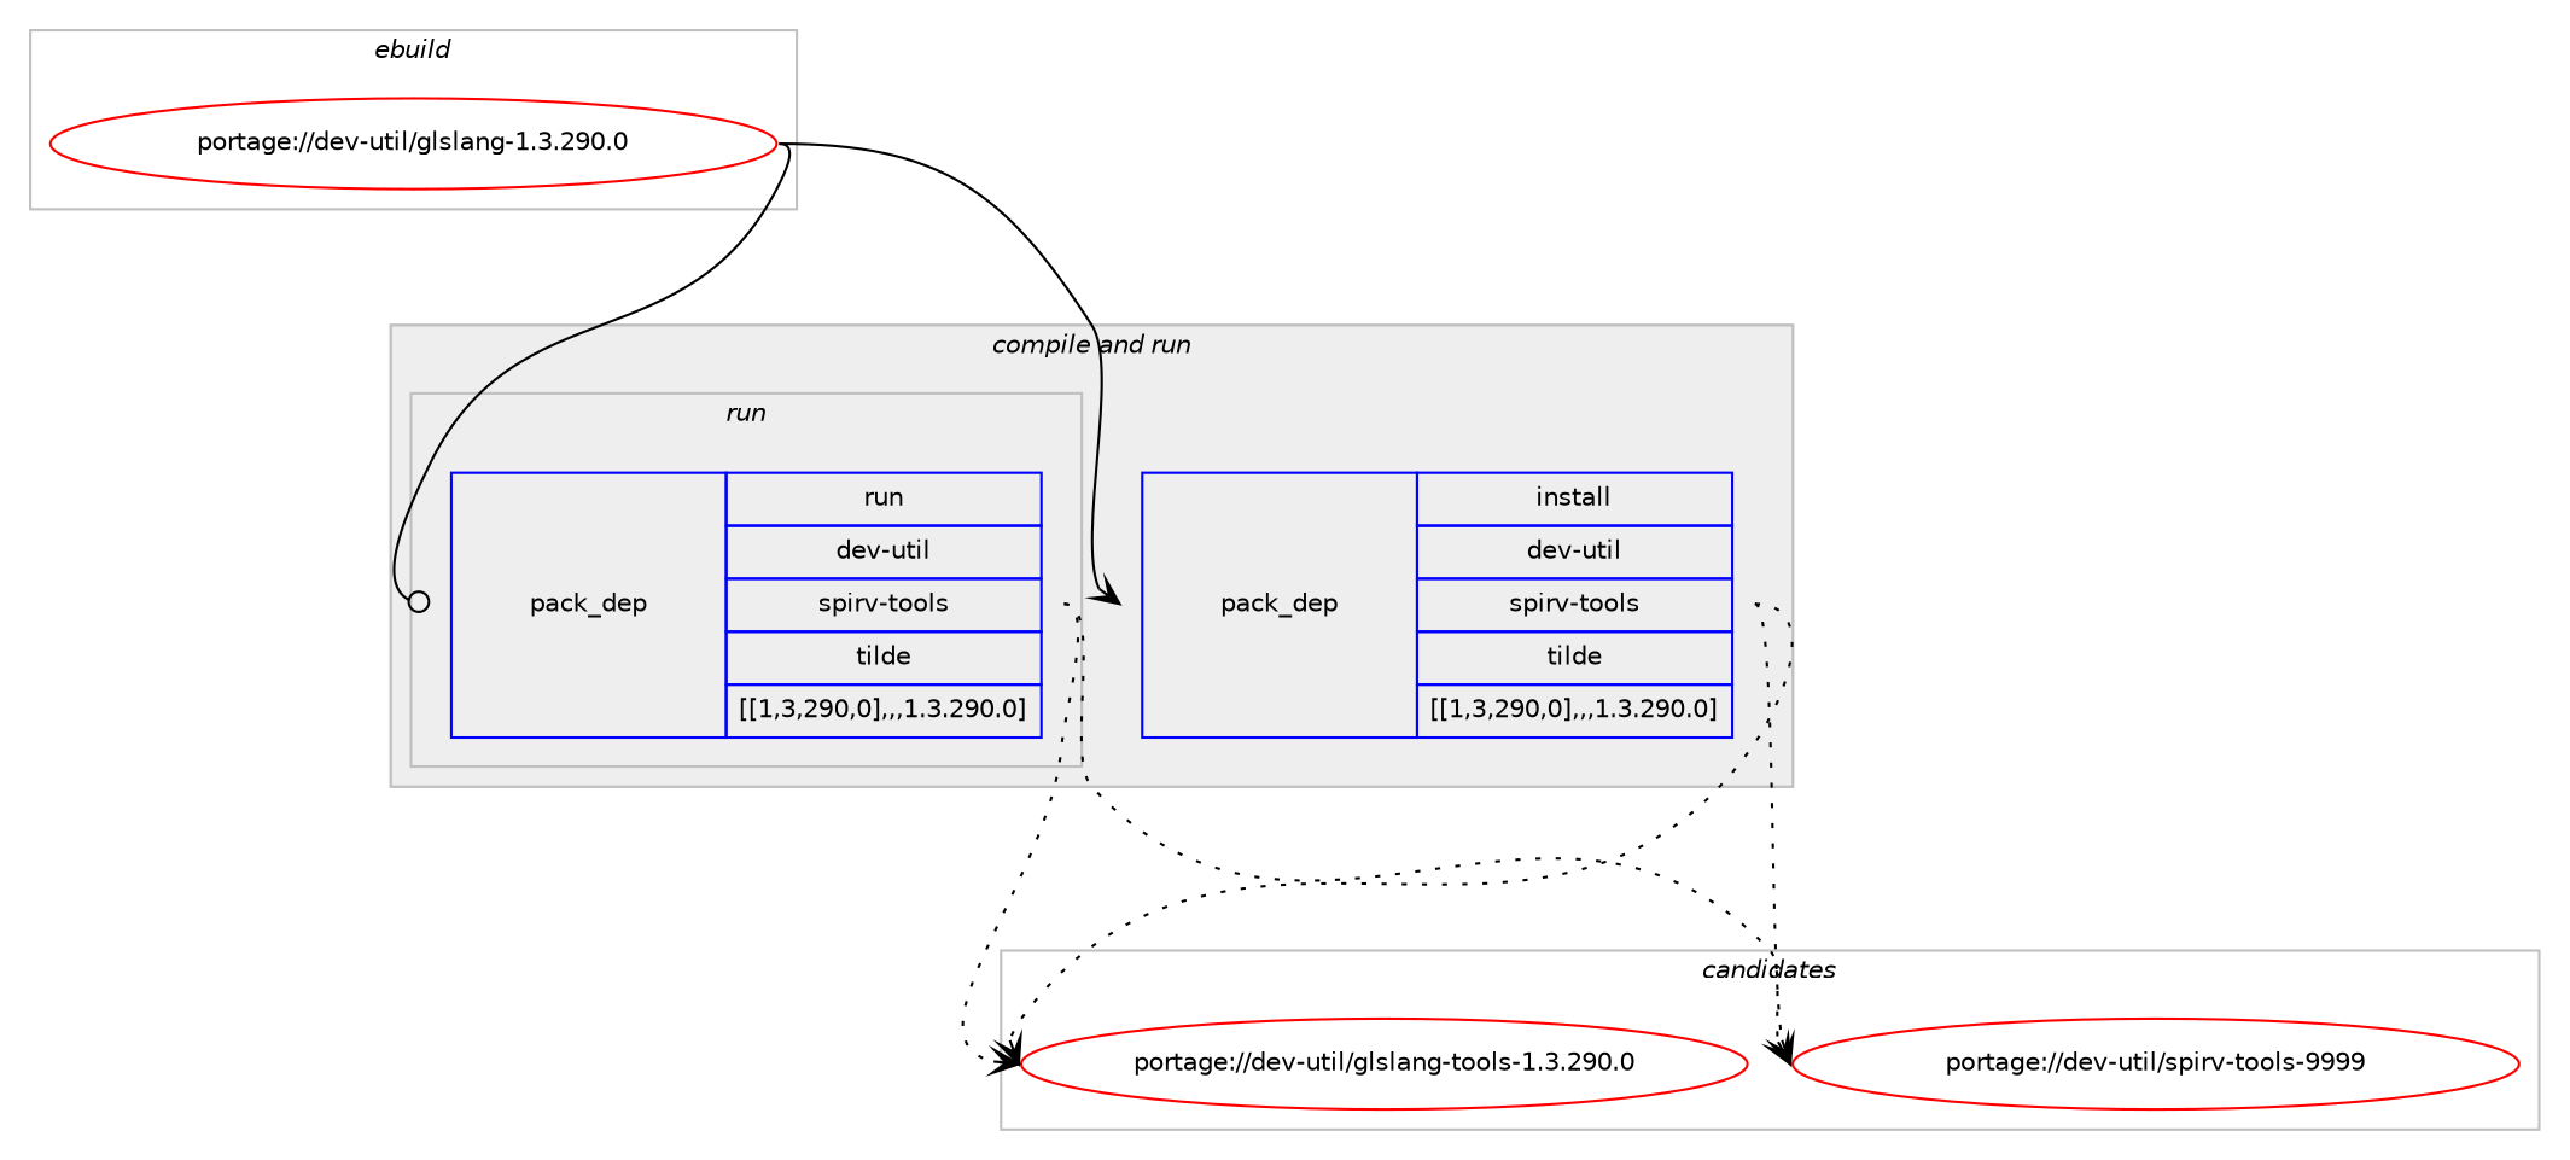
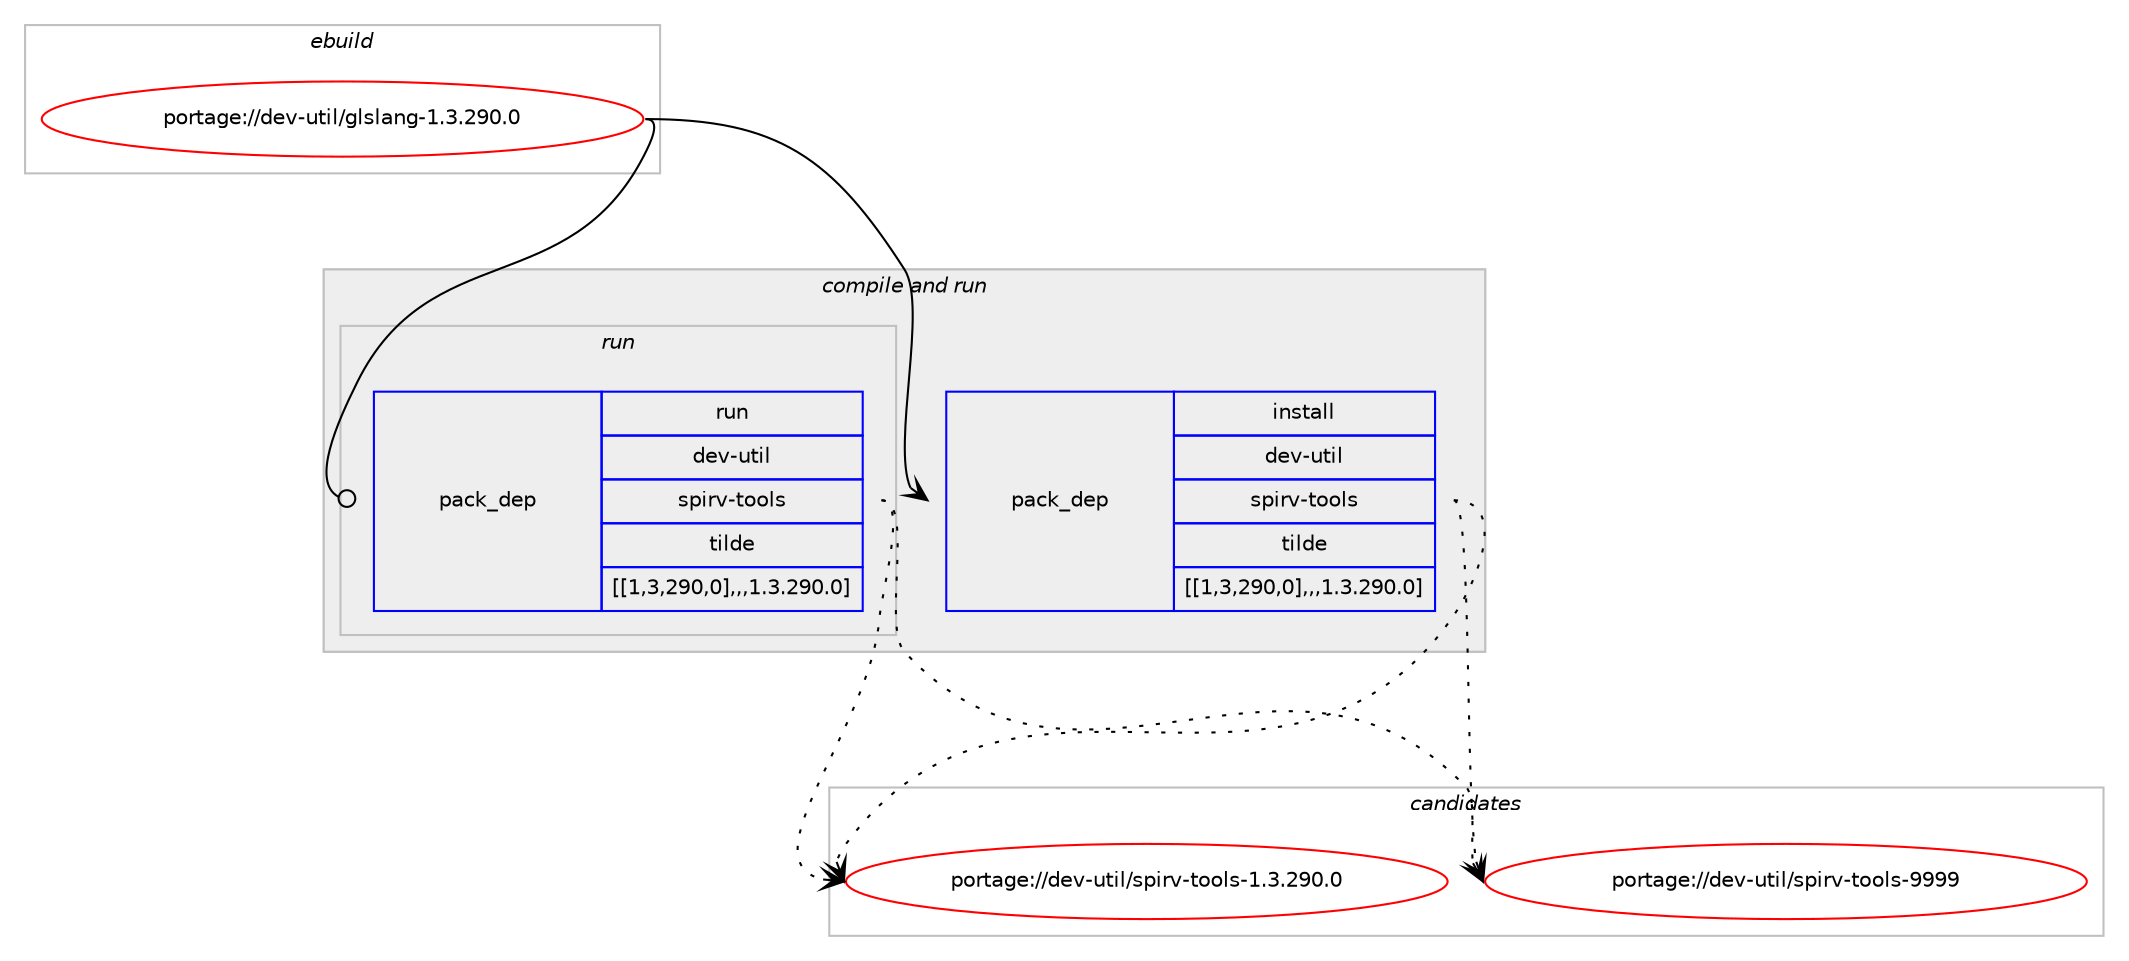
  digraph {
    compound=true
    concentrate=true
    fontname=Helvetica
    fontsize=10
    newrank=true
    rankdir=TB
    ranksep=1.5
    node [color=red fontname=Helvetica fontsize=10]
    edge [arrowhead=vee headport=w style=dotted tailport=e weight=100]
    n1 [label="portage://dev-util/glslang-1.3.290.0" width=4]
    n2 [color=blue label=<<TABLE BORDER="0" CELLBORDER="1" CELLSPACING="0" CELLPADDING="4" WIDTH="220"><TR><TD ROWSPAN="6" CELLPADDING="30">pack_dep</TD></TR><TR><TD WIDTH="110">install</TD></TR><TR><TD>dev-util</TD></TR><TR><TD>spirv-tools</TD></TR><TR><TD>tilde</TD></TR><TR><TD>[[1,3,290,0],,,1.3.290.0]</TD></TR></TABLE>> shape=none]
    n3 [color=blue label=<<TABLE BORDER="0" CELLBORDER="1" CELLSPACING="0" CELLPADDING="4" WIDTH="220"><TR><TD ROWSPAN="6" CELLPADDING="30">pack_dep</TD></TR><TR><TD WIDTH="110">run</TD></TR><TR><TD>dev-util</TD></TR><TR><TD>spirv-tools</TD></TR><TR><TD>tilde</TD></TR><TR><TD>[[1,3,290,0],,,1.3.290.0]</TD></TR></TABLE>> shape=none]
    n4 [label="portage://dev-util/spirv-tools-9999" width=4]
-   n5 [label="portage://dev-util/glslang-tools-1.3.290.0" width=4]
+   n5 [label="portage://dev-util/spirv-tools-1.3.290.0" width=4]
    subgraph cluster_1 {
      color=gray
      label=<<i>ebuild</i>>
      n1
    }
    subgraph cluster_2 {
      color=gray
      label=<<i>dependencies</i>>
      subgraph cluster_3 {
        color=gray
        fillcolor="#eeeeee"
        label=<<i>compile</i>>
        style=filled
        subgraph sub_4 {
          color=gray
          fillcolor="#eeeeee"
          label=<<i>compile</i>>
          style=filled
          n2
        }
      }
      subgraph cluster_5 {
        color=gray
        fillcolor="#eeeeee"
        label=<<i>compile and run</i>>
        style=filled
      }
      subgraph cluster_6 {
        color=gray
        fillcolor="#eeeeee"
        label=<<i>run</i>>
        style=filled
        subgraph sub_7 {
          color=gray
          fillcolor="#eeeeee"
          label=<<i>run</i>>
          style=filled
          n3
        }
      }
    }
    subgraph cluster_8 {
      color=gray
      label=<<i>candidates</i>>
      rank=same
      subgraph sub_9 {
        color=black
        label=<<i>candidates</i>>
        nodesep=1
        rank=same
        n4
        n5
      }
      subgraph sub_10 {
        color=black
        label=<<i>candidates</i>>
        nodesep=1
        rank=same
        n4
        n5
      }
    }
    n1 -> n2 [style=solid weight=20]
    n1 -> n3 [arrowhead=odot style=solid weight=20]
    n2 -> n4
    n2 -> n5
    n3 -> n4
    n3 -> n5
  }
